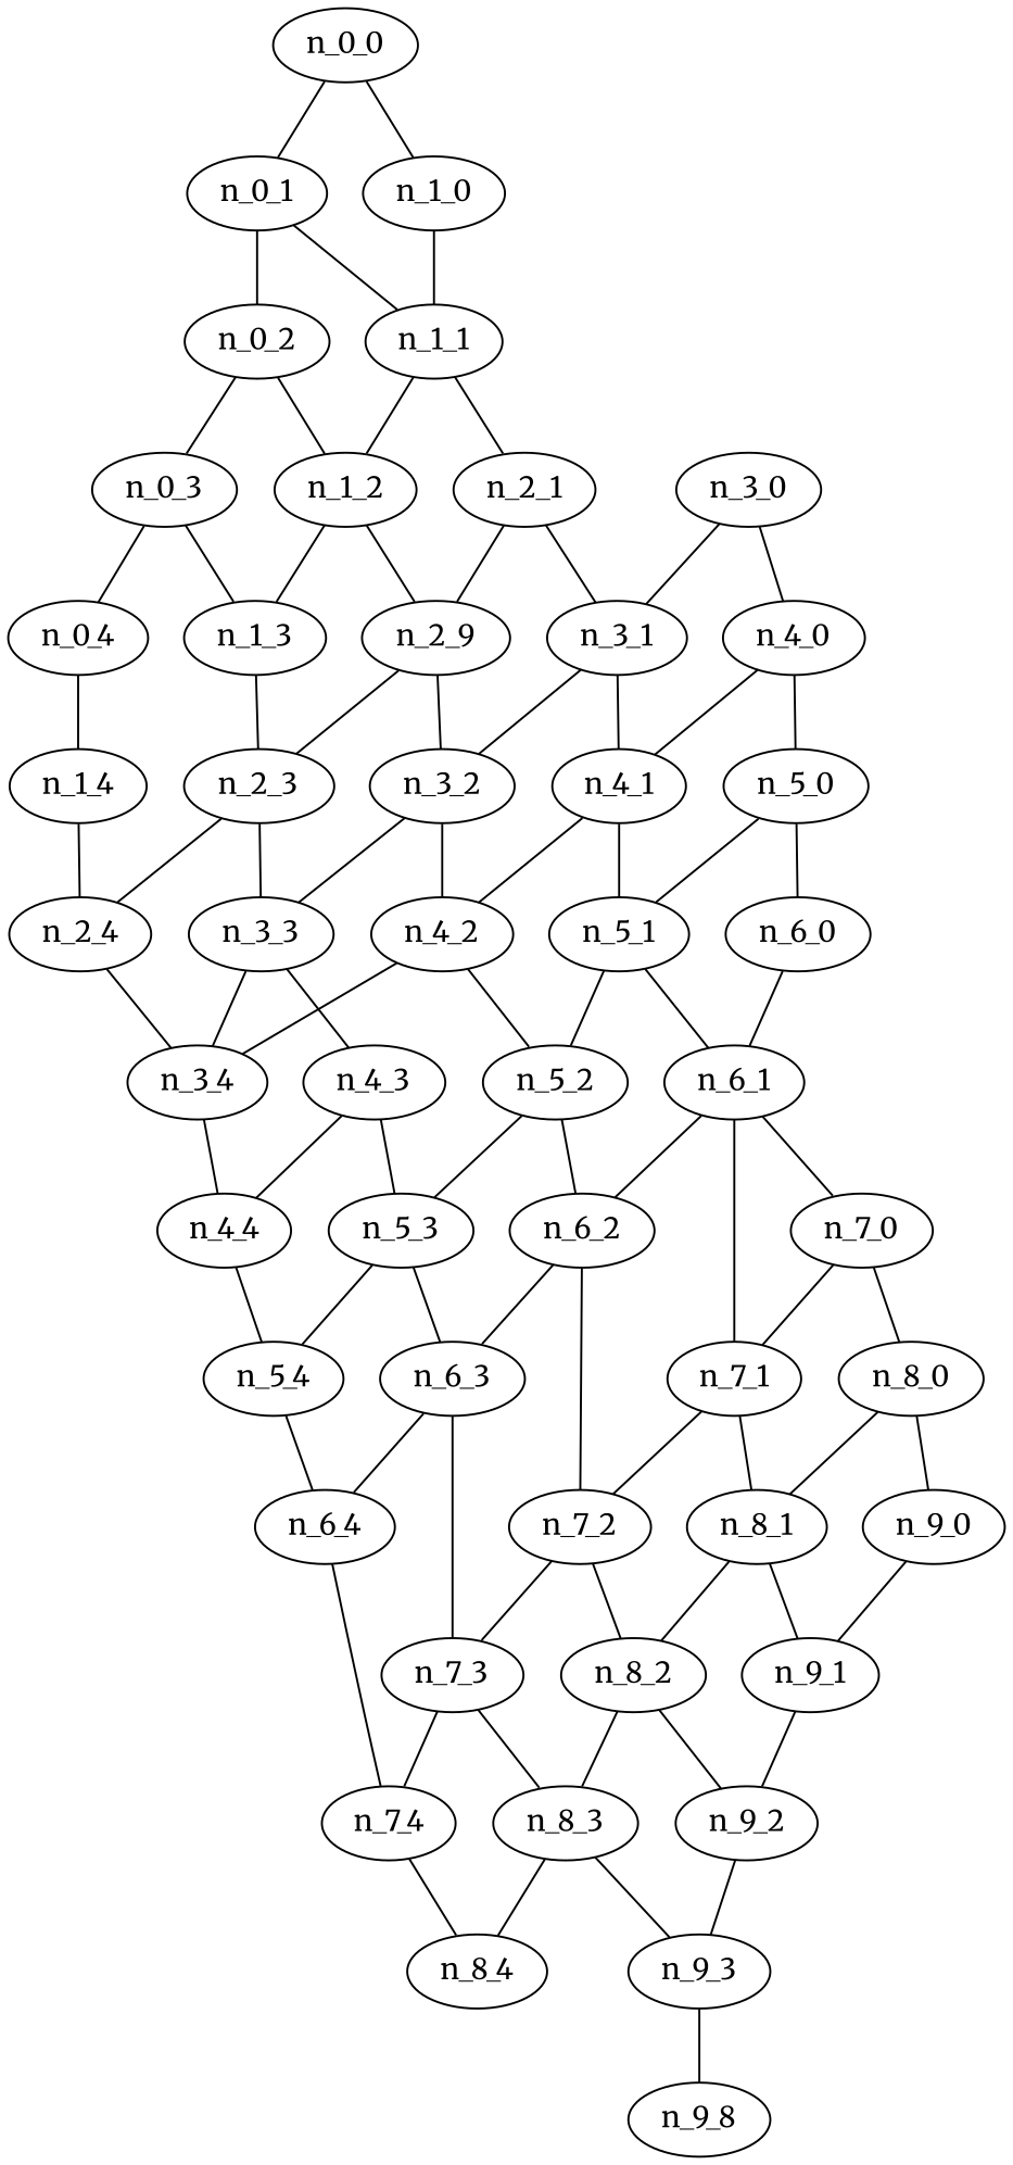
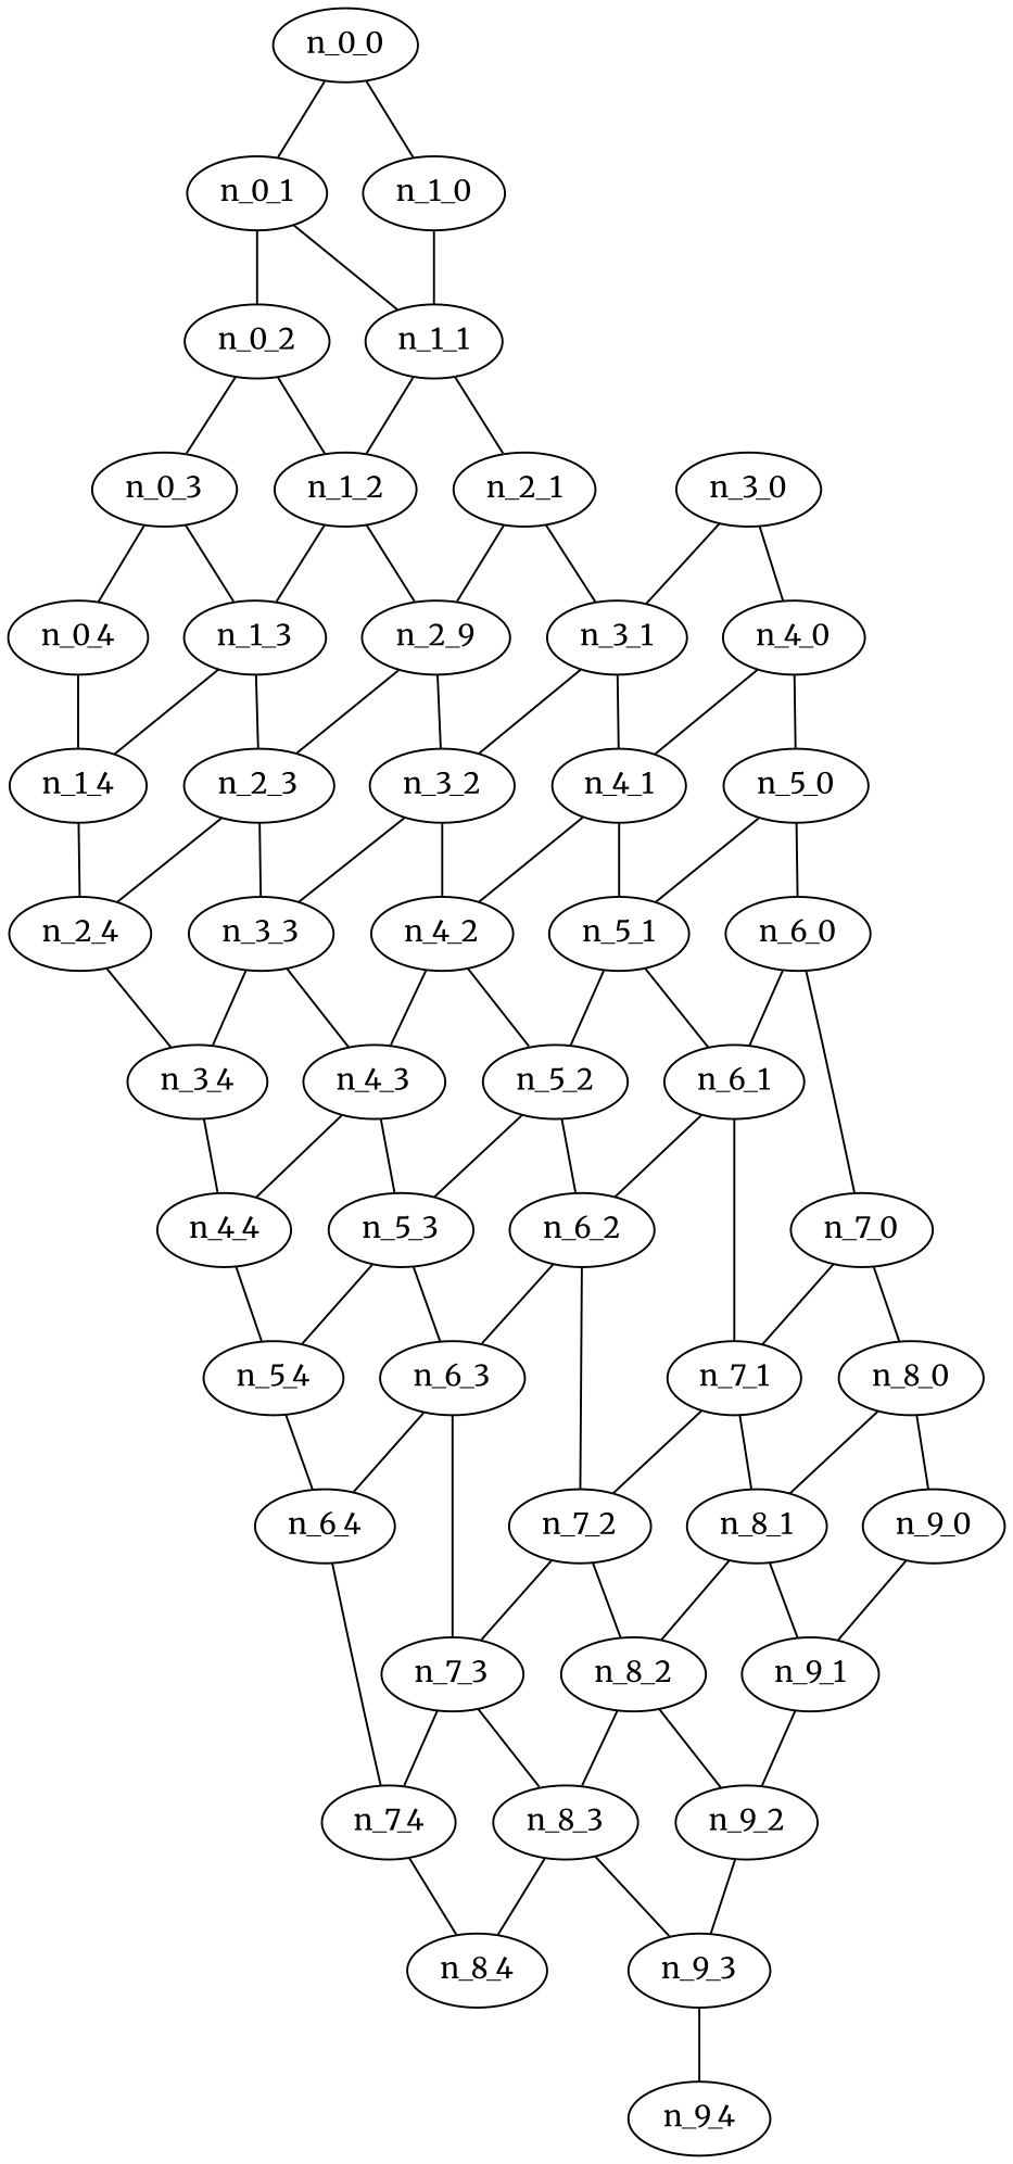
  graph {
    fontname=Merriweather
    node [fontname=Merriweather]
    edge [fontname=Merriweather]
    n_0_0
    n_0_1
    n_1_0
    n_0_2
    n_1_1
    n_0_3
    n_1_2
    n_2_1
    n_0_4
    n_1_3
    n11 [label=n_2_9]
    n_1_4
    n_2_3
    n_2_4
    n_3_1
    n_3_2
    n_3_3
    n_3_4
    n_3_0
    n_4_0
    n_4_1
    n_4_2
    n_4_3
    n_4_4
    n_5_0
    n_5_1
    n_5_2
    n_5_3
    n_5_4
    n_6_0
    n_6_1
    n_6_2
    n_6_3
    n_6_4
    n_7_0
    n_7_1
    n_7_2
    n_7_3
    n_7_4
    n_8_0
    n_8_1
    n_8_2
    n_8_3
    n_8_4
    n_9_0
    n_9_1
    n_9_2
    n_9_3
-   n_9_4 [label=n_9_8]
+   n_9_4
    n_0_0 -- n_0_1
    n_0_0 -- n_1_0
    n_0_1 -- n_0_2
    n_0_1 -- n_1_1
    n_1_0 -- n_1_1
    n_0_2 -- n_0_3
    n_0_2 -- n_1_2
    n_1_1 -- n_1_2
    n_1_1 -- n_2_1
    n_0_3 -- n_0_4
    n_0_3 -- n_1_3
    n_1_2 -- n_1_3
    n_1_2 -- n11
    n_2_1 -- n11
    n_2_1 -- n_3_1
    n_0_4 -- n_1_4
+   n_1_3 -- n_1_4
    n_1_3 -- n_2_3
    n11 -- n_2_3
    n11 -- n_3_2
    n_1_4 -- n_2_4
    n_2_3 -- n_2_4
    n_2_3 -- n_3_3
    n_2_4 -- n_3_4
    n_3_1 -- n_3_2
    n_3_1 -- n_4_1
    n_3_2 -- n_3_3
    n_3_2 -- n_4_2
    n_3_3 -- n_3_4
    n_3_3 -- n_4_3
    n_3_4 -- n_4_4
    n_3_0 -- n_3_1
    n_3_0 -- n_4_0
    n_4_0 -- n_4_1
    n_4_0 -- n_5_0
    n_4_1 -- n_4_2
    n_4_1 -- n_5_1
-   n_4_2 -- n_3_4
+   n_4_2 -- n_4_3
    n_4_2 -- n_5_2
    n_4_3 -- n_4_4
    n_4_3 -- n_5_3
    n_4_4 -- n_5_4
    n_5_0 -- n_5_1
    n_5_0 -- n_6_0
    n_5_1 -- n_5_2
    n_5_1 -- n_6_1
    n_5_2 -- n_5_3
    n_5_2 -- n_6_2
    n_5_3 -- n_5_4
    n_5_3 -- n_6_3
    n_5_4 -- n_6_4
    n_6_0 -- n_6_1
-   n_6_1 -- n_7_0
+   n_6_0 -- n_7_0
    n_6_1 -- n_6_2
    n_6_1 -- n_7_1
    n_6_2 -- n_6_3
    n_6_2 -- n_7_2
    n_6_3 -- n_6_4
    n_6_3 -- n_7_3
    n_6_4 -- n_7_4
    n_7_0 -- n_7_1
    n_7_0 -- n_8_0
    n_7_1 -- n_7_2
    n_7_1 -- n_8_1
    n_7_2 -- n_7_3
    n_7_2 -- n_8_2
    n_7_3 -- n_7_4
    n_7_3 -- n_8_3
    n_7_4 -- n_8_4
    n_8_0 -- n_8_1
    n_8_0 -- n_9_0
    n_8_1 -- n_8_2
    n_8_1 -- n_9_1
    n_8_2 -- n_8_3
    n_8_2 -- n_9_2
    n_8_3 -- n_8_4
    n_8_3 -- n_9_3
    n_9_0 -- n_9_1
    n_9_1 -- n_9_2
    n_9_2 -- n_9_3
    n_9_3 -- n_9_4
  }
